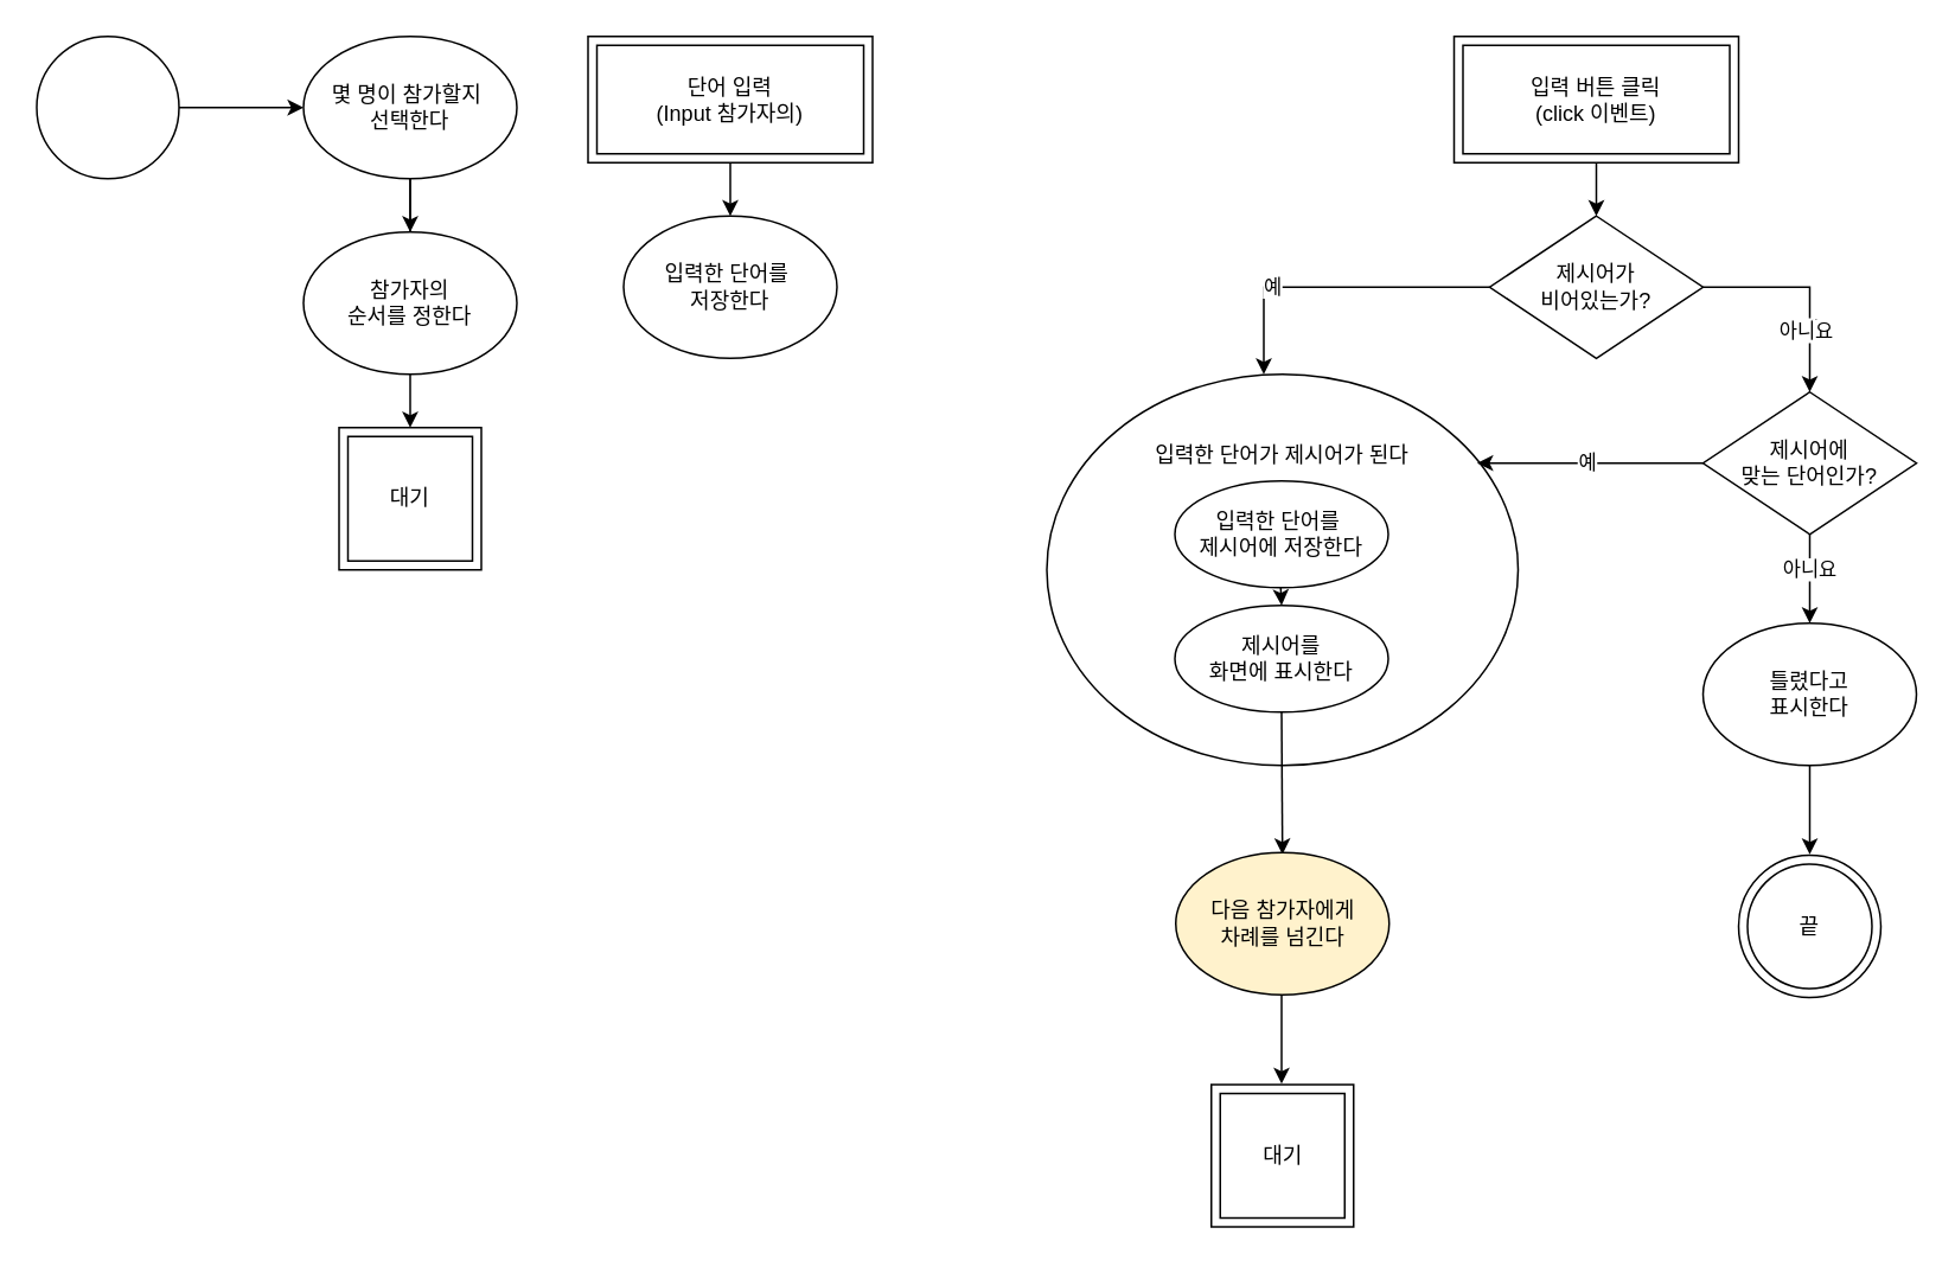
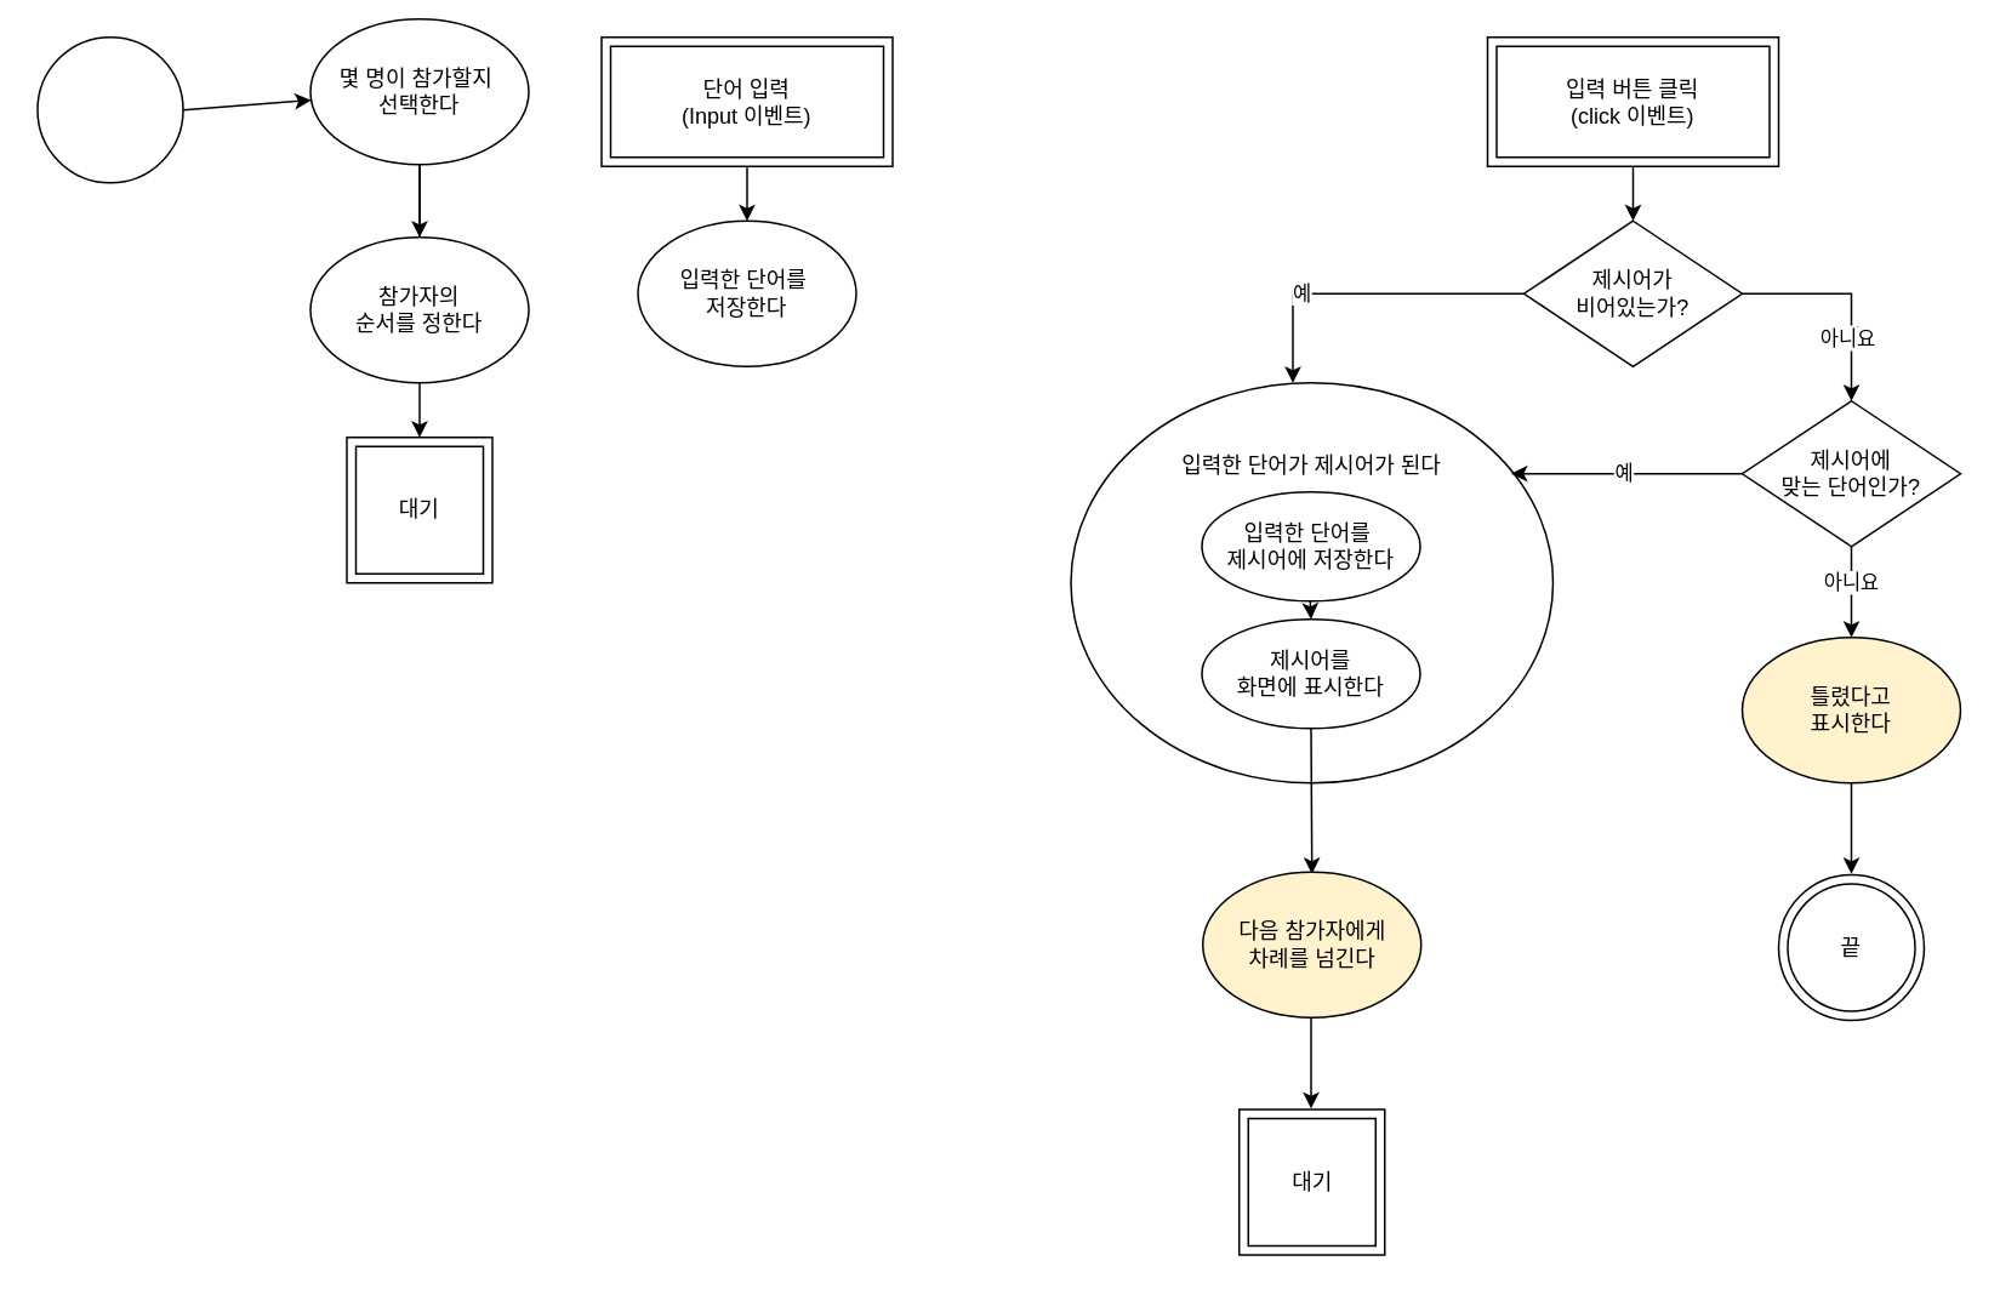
  <mxCell id="0" />
  <mxCell id="1" parent="0" />
  <mxCell id="2" value="" style="ellipse;whiteSpace=wrap;html=1;aspect=fixed;" vertex="1" parent="1"><mxGeometry x="20" y="20" width="80" height="80" as="geometry" /></mxCell>
  <mxCell id="3" value="" style="endArrow=classic;html=1;rounded=0;exitX=1;exitY=0.5;exitDx=0;exitDy=0;" edge="1" parent="1" source="2" target="5"><mxGeometry width="50" height="50" relative="1" as="geometry"><mxPoint x="370" y="310" as="sourcePoint" /><mxPoint x="150" y="60" as="targetPoint" /></mxGeometry></mxCell>
  <mxCell id="4" value="" style="edgeStyle=orthogonalEdgeStyle;rounded=0;orthogonalLoop=1;jettySize=auto;html=1;endArrow=none;" edge="1" parent="1" source="5" target="7"><mxGeometry relative="1" as="geometry" /></mxCell>
- <mxCell id="5" value="몇 명이 참가할지&amp;nbsp;&lt;div&gt;선택한다&lt;/div&gt;" style="ellipse;whiteSpace=wrap;html=1;" vertex="1" parent="1"><mxGeometry x="170" y="20" width="120" height="80" as="geometry" /></mxCell>
+ <mxCell id="5" value="몇 명이 참가할지&amp;nbsp;&lt;div&gt;선택한다&lt;/div&gt;" style="ellipse;whiteSpace=wrap;html=1;" vertex="1" parent="1"><mxGeometry x="170" y="10" width="120" height="80" as="geometry" /></mxCell>
  <mxCell id="6" value="" style="endArrow=classic;html=1;rounded=0;exitX=0.5;exitY=1;exitDx=0;exitDy=0;" edge="1" parent="1" source="5"><mxGeometry width="50" height="50" relative="1" as="geometry"><mxPoint x="370" y="310" as="sourcePoint" /><mxPoint x="230" y="130" as="targetPoint" /></mxGeometry></mxCell>
  <mxCell id="7" value="참가자의&lt;div&gt;순서를 정한다&lt;/div&gt;" style="ellipse;whiteSpace=wrap;html=1;" vertex="1" parent="1"><mxGeometry x="170" y="130" width="120" height="80" as="geometry" /></mxCell>
  <mxCell id="8" value="" style="endArrow=classic;html=1;rounded=0;" edge="1" parent="1"><mxGeometry width="50" height="50" relative="1" as="geometry"><mxPoint x="230" y="210" as="sourcePoint" /><mxPoint x="230" y="240" as="targetPoint" /></mxGeometry></mxCell>
  <mxCell id="9" value="입력한 단어가&amp;nbsp;&lt;span style=&quot;background-color: initial;&quot;&gt;제시어가 된다&lt;/span&gt;&lt;div&gt;&lt;span style=&quot;background-color: initial;&quot;&gt;&lt;br&gt;&lt;/span&gt;&lt;/div&gt;&lt;div&gt;&lt;span style=&quot;background-color: initial;&quot;&gt;&lt;br&gt;&lt;/span&gt;&lt;/div&gt;&lt;div&gt;&lt;span style=&quot;background-color: initial;&quot;&gt;&lt;br&gt;&lt;/span&gt;&lt;/div&gt;&lt;div&gt;&lt;span style=&quot;background-color: initial;&quot;&gt;&lt;br&gt;&lt;/span&gt;&lt;/div&gt;&lt;div&gt;&lt;span style=&quot;background-color: initial;&quot;&gt;&lt;br&gt;&lt;/span&gt;&lt;/div&gt;&lt;div&gt;&lt;span style=&quot;background-color: initial;&quot;&gt;&lt;br&gt;&lt;/span&gt;&lt;/div&gt;&lt;div&gt;&lt;span style=&quot;background-color: initial;&quot;&gt;&lt;br&gt;&lt;/span&gt;&lt;/div&gt;&lt;div&gt;&lt;span style=&quot;background-color: initial;&quot;&gt;&lt;br&gt;&lt;/span&gt;&lt;/div&gt;&lt;div&gt;&lt;span style=&quot;background-color: initial;&quot;&gt;&lt;br&gt;&lt;/span&gt;&lt;/div&gt;" style="ellipse;whiteSpace=wrap;html=1;" vertex="1" parent="1"><mxGeometry x="588" y="210" width="265" height="220" as="geometry" /></mxCell>
  <mxCell id="10" value="" style="endArrow=classic;html=1;rounded=0;exitX=0;exitY=0.5;exitDx=0;exitDy=0;entryX=0.913;entryY=0.227;entryDx=0;entryDy=0;entryPerimeter=0;" edge="1" parent="1" source="33" target="9"><mxGeometry width="50" height="50" relative="1" as="geometry"><mxPoint x="957" y="250" as="sourcePoint" /><mxPoint x="837" y="260" as="targetPoint" /></mxGeometry></mxCell>
  <mxCell id="11" value="예" style="edgeLabel;html=1;align=center;verticalAlign=middle;resizable=0;points=[];" vertex="1" connectable="0" parent="10"><mxGeometry x="0.04" relative="1" as="geometry"><mxPoint as="offset" /></mxGeometry></mxCell>
  <mxCell id="12" value="" style="endArrow=classic;html=1;rounded=0;exitX=0.5;exitY=1;exitDx=0;exitDy=0;" edge="1" parent="1" source="33"><mxGeometry width="50" height="50" relative="1" as="geometry"><mxPoint x="1012" y="279" as="sourcePoint" /><mxPoint x="1017" y="350" as="targetPoint" /></mxGeometry></mxCell>
  <mxCell id="13" value="아니요" style="edgeLabel;html=1;align=center;verticalAlign=middle;resizable=0;points=[];" vertex="1" connectable="0" parent="12"><mxGeometry x="-0.24" y="-1" relative="1" as="geometry"><mxPoint as="offset" /></mxGeometry></mxCell>
- <mxCell id="14" value="틀렸다고&lt;div&gt;표시한다&lt;/div&gt;" style="ellipse;whiteSpace=wrap;html=1;" vertex="1" parent="1"><mxGeometry x="957" y="350" width="120" height="80" as="geometry" /></mxCell>
+ <mxCell id="14" value="틀렸다고&lt;div&gt;표시한다&lt;/div&gt;" style="ellipse;whiteSpace=wrap;html=1;fillColor=#fff2cc;" vertex="1" parent="1"><mxGeometry x="957" y="350" width="120" height="80" as="geometry" /></mxCell>
  <mxCell id="15" value="" style="endArrow=classic;html=1;rounded=0;exitX=0.5;exitY=1;exitDx=0;exitDy=0;" edge="1" parent="1" source="14"><mxGeometry width="50" height="50" relative="1" as="geometry"><mxPoint x="1067" y="390" as="sourcePoint" /><mxPoint x="1017" y="480" as="targetPoint" /></mxGeometry></mxCell>
  <mxCell id="16" value="" style="ellipse;whiteSpace=wrap;html=1;aspect=fixed;" vertex="1" parent="1"><mxGeometry x="977" y="480.5" width="80" height="80" as="geometry" /></mxCell>
  <mxCell id="17" value="끝" style="ellipse;whiteSpace=wrap;html=1;aspect=fixed;fontFamily=Lucida Console;" vertex="1" parent="1"><mxGeometry x="982" y="485.5" width="70" height="70" as="geometry" /></mxCell>
  <mxCell id="18" value="" style="whiteSpace=wrap;html=1;aspect=fixed;" vertex="1" parent="1"><mxGeometry x="190" y="240" width="80" height="80" as="geometry" /></mxCell>
  <mxCell id="19" value="대기" style="whiteSpace=wrap;html=1;aspect=fixed;" vertex="1" parent="1"><mxGeometry x="195" y="245" width="70" height="70" as="geometry" /></mxCell>
  <mxCell id="20" value="" style="whiteSpace=wrap;html=1;aspect=fixed;" vertex="1" parent="1"><mxGeometry x="330" y="20" width="160" height="71" as="geometry" /></mxCell>
- <mxCell id="21" value="단어 입력&lt;div&gt;(Input 참가자의)&lt;/div&gt;" style="whiteSpace=wrap;html=1;aspect=fixed;" vertex="1" parent="1"><mxGeometry x="335" y="25" width="150" height="61" as="geometry" /></mxCell>
+ <mxCell id="21" value="단어 입력&lt;div&gt;(Input 이벤트)&lt;/div&gt;" style="whiteSpace=wrap;html=1;aspect=fixed;" vertex="1" parent="1"><mxGeometry x="335" y="25" width="150" height="61" as="geometry" /></mxCell>
  <mxCell id="22" value="" style="endArrow=classic;html=1;rounded=0;exitX=0.5;exitY=1;exitDx=0;exitDy=0;" edge="1" parent="1"><mxGeometry width="50" height="50" relative="1" as="geometry"><mxPoint x="410" y="91" as="sourcePoint" /><mxPoint x="410" y="121" as="targetPoint" /></mxGeometry></mxCell>
  <mxCell id="23" value="입력한 단어를&amp;nbsp;&lt;div&gt;저장한다&lt;/div&gt;" style="ellipse;whiteSpace=wrap;html=1;" vertex="1" parent="1"><mxGeometry x="350" y="121" width="120" height="80" as="geometry" /></mxCell>
  <mxCell id="24" value="" style="whiteSpace=wrap;html=1;aspect=fixed;" vertex="1" parent="1"><mxGeometry x="817" y="20" width="160" height="71" as="geometry" /></mxCell>
  <mxCell id="25" value="입력 버튼 클릭&lt;br&gt;&lt;div&gt;(click 이벤트)&lt;/div&gt;" style="whiteSpace=wrap;html=1;aspect=fixed;" vertex="1" parent="1"><mxGeometry x="822" y="25" width="150" height="61" as="geometry" /></mxCell>
  <mxCell id="26" value="" style="endArrow=classic;html=1;rounded=0;exitX=0.5;exitY=1;exitDx=0;exitDy=0;" edge="1" parent="1"><mxGeometry width="50" height="50" relative="1" as="geometry"><mxPoint x="897" y="91" as="sourcePoint" /><mxPoint x="897" y="121" as="targetPoint" /></mxGeometry></mxCell>
  <mxCell id="27" value="제시어가&lt;div&gt;비어있는가?&lt;/div&gt;" style="rhombus;whiteSpace=wrap;html=1;" vertex="1" parent="1"><mxGeometry x="837" y="121" width="120" height="80" as="geometry" /></mxCell>
  <mxCell id="28" value="" style="endArrow=classic;html=1;rounded=0;exitX=0;exitY=0.5;exitDx=0;exitDy=0;" edge="1" parent="1" source="27"><mxGeometry width="50" height="50" relative="1" as="geometry"><mxPoint x="1007" y="300" as="sourcePoint" /><mxPoint x="710" y="210" as="targetPoint" /><Array as="points"><mxPoint x="710" y="161" /></Array></mxGeometry></mxCell>
  <mxCell id="29" value="예" style="edgeLabel;html=1;align=center;verticalAlign=middle;resizable=0;points=[];" vertex="1" connectable="0" parent="28"><mxGeometry x="0.395" y="-1" relative="1" as="geometry"><mxPoint as="offset" /></mxGeometry></mxCell>
  <mxCell id="30" value="" style="endArrow=classic;html=1;rounded=0;exitX=1;exitY=0.5;exitDx=0;exitDy=0;" edge="1" parent="1" source="27"><mxGeometry width="50" height="50" relative="1" as="geometry"><mxPoint x="1032" y="171" as="sourcePoint" /><mxPoint x="1017" y="220" as="targetPoint" /><Array as="points"><mxPoint x="1017" y="161" /></Array></mxGeometry></mxCell>
  <mxCell id="31" value="예" style="edgeLabel;html=1;align=center;verticalAlign=middle;resizable=0;points=[];" vertex="1" connectable="0" parent="30"><mxGeometry x="0.395" y="-1" relative="1" as="geometry"><mxPoint as="offset" /></mxGeometry></mxCell>
  <mxCell id="32" value="아니요" style="edgeLabel;html=1;align=center;verticalAlign=middle;resizable=0;points=[];" vertex="1" connectable="0" parent="30"><mxGeometry x="0.412" y="-3" relative="1" as="geometry"><mxPoint as="offset" /></mxGeometry></mxCell>
  <mxCell id="33" value="제시어에&lt;div&gt;맞는 단어인가?&lt;/div&gt;" style="rhombus;whiteSpace=wrap;html=1;" vertex="1" parent="1"><mxGeometry x="957" y="220" width="120" height="80" as="geometry" /></mxCell>
  <mxCell id="34" value="" style="endArrow=classic;html=1;rounded=0;exitX=0.5;exitY=1;exitDx=0;exitDy=0;" edge="1" parent="1" source="40"><mxGeometry width="50" height="50" relative="1" as="geometry"><mxPoint x="720.5" y="430" as="sourcePoint" /><mxPoint x="720.5" y="480" as="targetPoint" /></mxGeometry></mxCell>
  <mxCell id="35" value="다음 참가자에게&lt;div&gt;차례를 넘긴다&lt;/div&gt;" style="ellipse;whiteSpace=wrap;html=1;fillColor=#fff2cc;" vertex="1" parent="1"><mxGeometry x="660.5" y="479" width="120" height="80" as="geometry" /></mxCell>
  <mxCell id="36" value="" style="endArrow=classic;html=1;rounded=0;exitX=0.5;exitY=1;exitDx=0;exitDy=0;" edge="1" parent="1"><mxGeometry width="50" height="50" relative="1" as="geometry"><mxPoint x="720" y="559" as="sourcePoint" /><mxPoint x="720" y="609" as="targetPoint" /></mxGeometry></mxCell>
  <mxCell id="37" value="" style="whiteSpace=wrap;html=1;aspect=fixed;" vertex="1" parent="1"><mxGeometry x="680.5" y="609.5" width="80" height="80" as="geometry" /></mxCell>
  <mxCell id="38" value="대기" style="whiteSpace=wrap;html=1;aspect=fixed;" vertex="1" parent="1"><mxGeometry x="685.5" y="614.5" width="70" height="70" as="geometry" /></mxCell>
  <mxCell id="39" value="입력한 단어를&amp;nbsp;&lt;div&gt;제시어에 저장한다&lt;/div&gt;" style="ellipse;whiteSpace=wrap;html=1;" vertex="1" parent="1"><mxGeometry x="660" y="270" width="120" height="60" as="geometry" /></mxCell>
  <mxCell id="40" value="제시어를&lt;div&gt;화면에 표시한다&lt;/div&gt;" style="ellipse;whiteSpace=wrap;html=1;" vertex="1" parent="1"><mxGeometry x="660" y="340" width="120" height="60" as="geometry" /></mxCell>
  <mxCell id="41" value="" style="endArrow=classic;html=1;rounded=0;exitX=0.5;exitY=1;exitDx=0;exitDy=0;" edge="1" parent="1"><mxGeometry width="50" height="50" relative="1" as="geometry"><mxPoint x="719.5" y="330" as="sourcePoint" /><mxPoint x="720" y="340" as="targetPoint" /></mxGeometry></mxCell>
